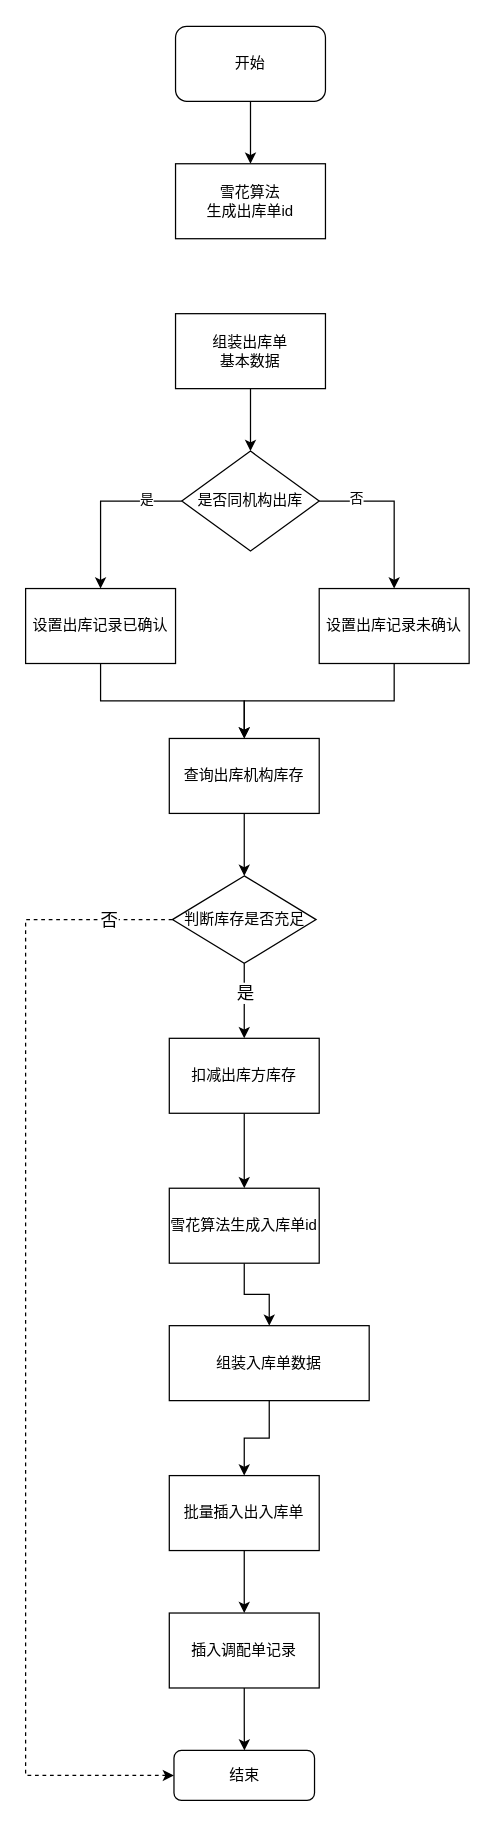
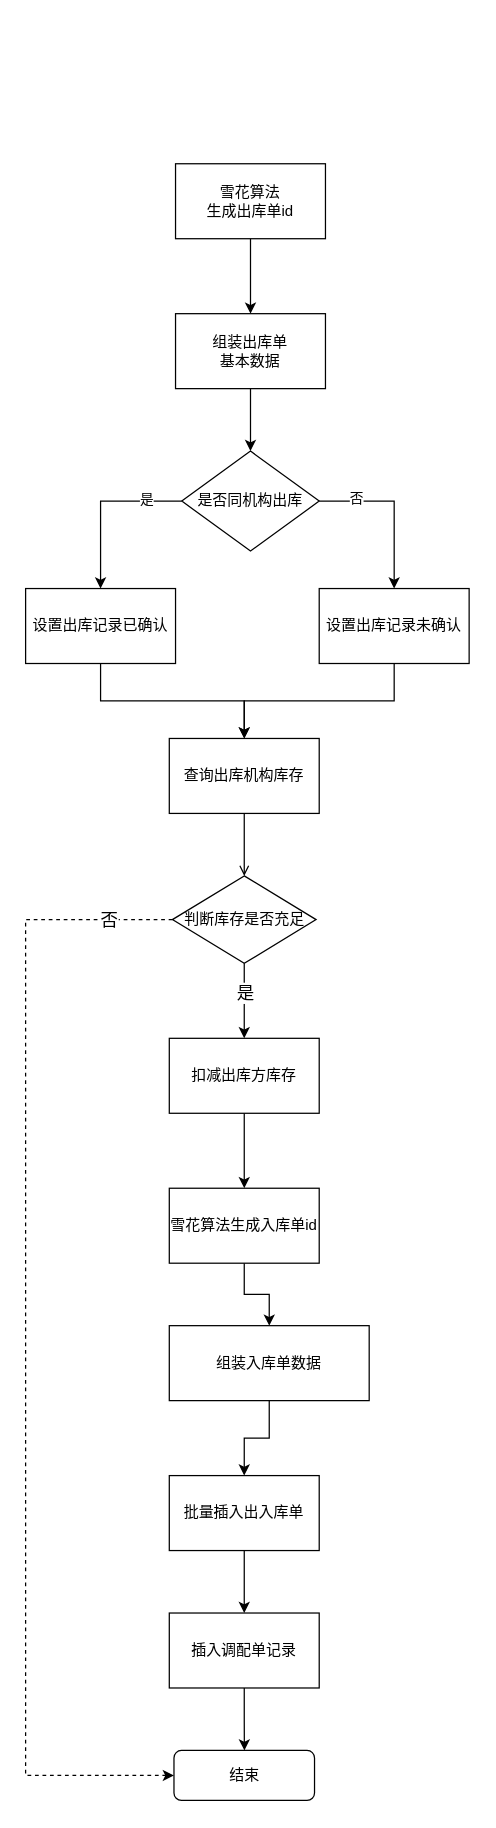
  <mxCell id="0" />
  <mxCell id="1" parent="0" />
- <mxCell id="2" style="edgeStyle=orthogonalEdgeStyle;rounded=0;orthogonalLoop=1;jettySize=auto;html=1;exitX=0.5;exitY=1;exitDx=0;exitDy=0;entryX=0.5;entryY=0;entryDx=0;entryDy=0;" edge="1" parent="1" source="3" target="5"><mxGeometry relative="1" as="geometry" /></mxCell>
- <mxCell id="3" value="开始" style="rounded=1;whiteSpace=wrap;html=1;" vertex="1" parent="1"><mxGeometry x="140" y="20" width="120" height="60" as="geometry" /></mxCell>
+ <mxCell id="4" style="edgeStyle=orthogonalEdgeStyle;rounded=0;orthogonalLoop=1;jettySize=auto;html=1;exitX=0.5;exitY=1;exitDx=0;exitDy=0;" edge="1" parent="1" source="5" target="7"><mxGeometry relative="1" as="geometry" /></mxCell>
  <mxCell id="5" value="雪花算法&lt;div&gt;生成出库单id&lt;/div&gt;" style="rounded=0;whiteSpace=wrap;html=1;" vertex="1" parent="1"><mxGeometry x="140" y="130" width="120" height="60" as="geometry" /></mxCell>
  <mxCell id="6" style="edgeStyle=orthogonalEdgeStyle;rounded=0;orthogonalLoop=1;jettySize=auto;html=1;exitX=0.5;exitY=1;exitDx=0;exitDy=0;entryX=0.5;entryY=0;entryDx=0;entryDy=0;" edge="1" parent="1" source="7" target="12"><mxGeometry relative="1" as="geometry" /></mxCell>
  <mxCell id="7" value="组装出库单&lt;div&gt;基本数据&lt;/div&gt;" style="rounded=0;whiteSpace=wrap;html=1;" vertex="1" parent="1"><mxGeometry x="140" y="250" width="120" height="60" as="geometry" /></mxCell>
  <mxCell id="8" style="edgeStyle=orthogonalEdgeStyle;rounded=0;orthogonalLoop=1;jettySize=auto;html=1;exitX=0;exitY=0.5;exitDx=0;exitDy=0;entryX=0.5;entryY=0;entryDx=0;entryDy=0;" edge="1" parent="1" source="12" target="14"><mxGeometry relative="1" as="geometry" /></mxCell>
  <mxCell id="9" value="是" style="edgeLabel;html=1;align=center;verticalAlign=middle;resizable=0;points=[];" vertex="1" connectable="0" parent="8"><mxGeometry x="-0.57" y="-2" relative="1" as="geometry"><mxPoint as="offset" /></mxGeometry></mxCell>
  <mxCell id="10" style="edgeStyle=orthogonalEdgeStyle;rounded=0;orthogonalLoop=1;jettySize=auto;html=1;exitX=1;exitY=0.5;exitDx=0;exitDy=0;" edge="1" parent="1" source="12" target="16"><mxGeometry relative="1" as="geometry" /></mxCell>
  <mxCell id="11" value="否" style="edgeLabel;html=1;align=center;verticalAlign=middle;resizable=0;points=[];" vertex="1" connectable="0" parent="10"><mxGeometry x="-0.554" y="3" relative="1" as="geometry"><mxPoint as="offset" /></mxGeometry></mxCell>
  <mxCell id="12" value="是否同机构出库" style="rhombus;whiteSpace=wrap;html=1;" vertex="1" parent="1"><mxGeometry x="145" y="360" width="110" height="80" as="geometry" /></mxCell>
  <mxCell id="13" style="edgeStyle=orthogonalEdgeStyle;rounded=0;orthogonalLoop=1;jettySize=auto;html=1;exitX=0.5;exitY=1;exitDx=0;exitDy=0;entryX=0.5;entryY=0;entryDx=0;entryDy=0;" edge="1" parent="1" source="14" target="18"><mxGeometry relative="1" as="geometry" /></mxCell>
  <mxCell id="14" value="设置出库记录已确认" style="rounded=0;whiteSpace=wrap;html=1;" vertex="1" parent="1"><mxGeometry x="20" y="470" width="120" height="60" as="geometry" /></mxCell>
  <mxCell id="15" style="edgeStyle=orthogonalEdgeStyle;rounded=0;orthogonalLoop=1;jettySize=auto;html=1;exitX=0.5;exitY=1;exitDx=0;exitDy=0;entryX=0.5;entryY=0;entryDx=0;entryDy=0;" edge="1" parent="1" source="16" target="18"><mxGeometry relative="1" as="geometry" /></mxCell>
  <mxCell id="16" value="设置出库记录未确认" style="rounded=0;whiteSpace=wrap;html=1;" vertex="1" parent="1"><mxGeometry x="255" y="470" width="120" height="60" as="geometry" /></mxCell>
- <mxCell id="17" style="edgeStyle=orthogonalEdgeStyle;rounded=0;orthogonalLoop=1;jettySize=auto;html=1;exitX=0.5;exitY=1;exitDx=0;exitDy=0;entryX=0.5;entryY=0;entryDx=0;entryDy=0;" edge="1" parent="1" source="18" target="23"><mxGeometry relative="1" as="geometry" /></mxCell>
+ <mxCell id="17" style="edgeStyle=orthogonalEdgeStyle;rounded=0;orthogonalLoop=1;jettySize=auto;html=1;exitX=0.5;exitY=1;exitDx=0;exitDy=0;entryX=0.5;entryY=0;entryDx=0;entryDy=0;endArrow=open;" edge="1" parent="1" source="18" target="23"><mxGeometry relative="1" as="geometry" /></mxCell>
  <mxCell id="18" value="查询出库机构库存" style="rounded=0;whiteSpace=wrap;html=1;" vertex="1" parent="1"><mxGeometry x="135" y="590" width="120" height="60" as="geometry" /></mxCell>
  <mxCell id="19" style="edgeStyle=orthogonalEdgeStyle;rounded=0;orthogonalLoop=1;jettySize=auto;html=1;exitX=0.5;exitY=1;exitDx=0;exitDy=0;entryX=0.5;entryY=0;entryDx=0;entryDy=0;" edge="1" parent="1" source="23" target="27"><mxGeometry relative="1" as="geometry" /></mxCell>
  <mxCell id="20" value="是" style="edgeLabel;html=1;align=center;verticalAlign=middle;resizable=0;points=[];fontSize=14;" vertex="1" connectable="0" parent="19"><mxGeometry x="-0.233" y="2" relative="1" as="geometry"><mxPoint x="-2" as="offset" /></mxGeometry></mxCell>
  <mxCell id="21" style="edgeStyle=orthogonalEdgeStyle;rounded=0;orthogonalLoop=1;jettySize=auto;html=1;exitX=0;exitY=0.5;exitDx=0;exitDy=0;entryX=0;entryY=0.5;entryDx=0;entryDy=0;dashed=1;" edge="1" parent="1" source="23" target="34"><mxGeometry relative="1" as="geometry"><Array as="points"><mxPoint x="20" y="735" /><mxPoint x="20" y="1420" /></Array></mxGeometry></mxCell>
  <mxCell id="22" value="否" style="edgeLabel;html=1;align=center;verticalAlign=middle;resizable=0;points=[];fontSize=14;" vertex="1" connectable="0" parent="21"><mxGeometry x="-0.89" y="3" relative="1" as="geometry"><mxPoint y="-3" as="offset" /></mxGeometry></mxCell>
  <mxCell id="23" value="判断库存是否充足" style="rhombus;whiteSpace=wrap;html=1;" vertex="1" parent="1"><mxGeometry x="137.5" y="700" width="115" height="70" as="geometry" /></mxCell>
  <mxCell id="24" value="" style="edgeStyle=orthogonalEdgeStyle;rounded=0;orthogonalLoop=1;jettySize=auto;html=1;" edge="1" parent="1" source="25" target="29"><mxGeometry relative="1" as="geometry" /></mxCell>
  <mxCell id="25" value="雪花算法生成入库单id" style="rounded=0;whiteSpace=wrap;html=1;" vertex="1" parent="1"><mxGeometry x="135" y="950" width="120" height="60" as="geometry" /></mxCell>
  <mxCell id="26" value="" style="edgeStyle=orthogonalEdgeStyle;rounded=0;orthogonalLoop=1;jettySize=auto;html=1;" edge="1" parent="1" source="27" target="25"><mxGeometry relative="1" as="geometry" /></mxCell>
  <mxCell id="27" value="扣减出库方库存" style="rounded=0;whiteSpace=wrap;html=1;" vertex="1" parent="1"><mxGeometry x="135" y="830" width="120" height="60" as="geometry" /></mxCell>
  <mxCell id="28" value="" style="edgeStyle=orthogonalEdgeStyle;rounded=0;orthogonalLoop=1;jettySize=auto;html=1;" edge="1" parent="1" source="29" target="31"><mxGeometry relative="1" as="geometry" /></mxCell>
  <mxCell id="29" value="组装入库单数据" style="rounded=0;whiteSpace=wrap;html=1;" vertex="1" parent="1"><mxGeometry x="135" y="1060" width="160" height="60" as="geometry" /></mxCell>
  <mxCell id="30" value="" style="edgeStyle=orthogonalEdgeStyle;rounded=0;orthogonalLoop=1;jettySize=auto;html=1;" edge="1" parent="1" source="31" target="33"><mxGeometry relative="1" as="geometry" /></mxCell>
  <mxCell id="31" value="批量插入出入库单" style="rounded=0;whiteSpace=wrap;html=1;" vertex="1" parent="1"><mxGeometry x="135" y="1180" width="120" height="60" as="geometry" /></mxCell>
  <mxCell id="32" value="" style="edgeStyle=orthogonalEdgeStyle;rounded=0;orthogonalLoop=1;jettySize=auto;html=1;" edge="1" parent="1" source="33" target="34"><mxGeometry relative="1" as="geometry" /></mxCell>
  <mxCell id="33" value="插入调配单记录" style="rounded=0;whiteSpace=wrap;html=1;" vertex="1" parent="1"><mxGeometry x="135" y="1290" width="120" height="60" as="geometry" /></mxCell>
  <mxCell id="34" value="结束" style="rounded=1;whiteSpace=wrap;html=1;" vertex="1" parent="1"><mxGeometry x="138.75" y="1400" width="112.5" height="40" as="geometry" /></mxCell>
